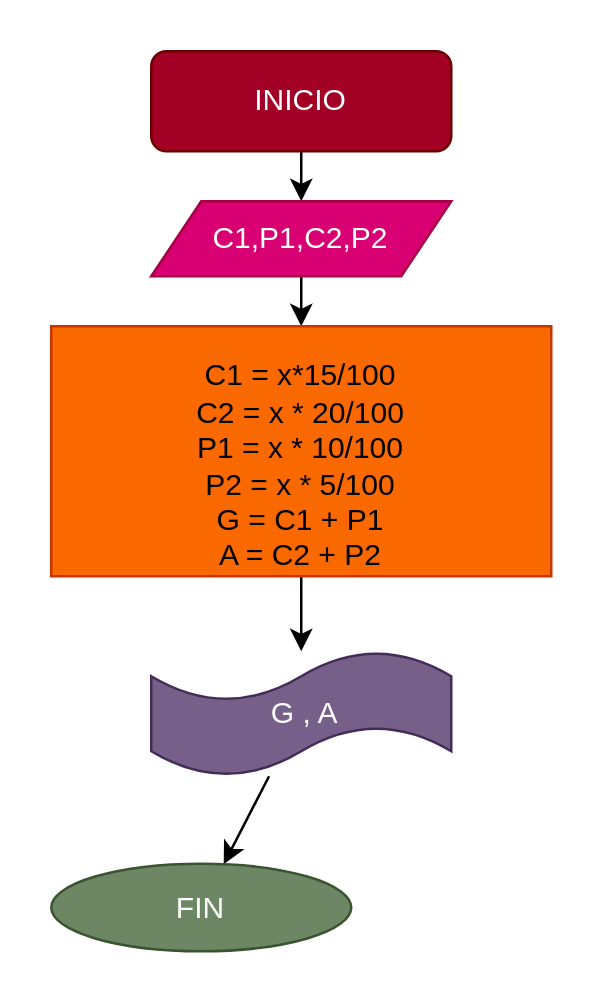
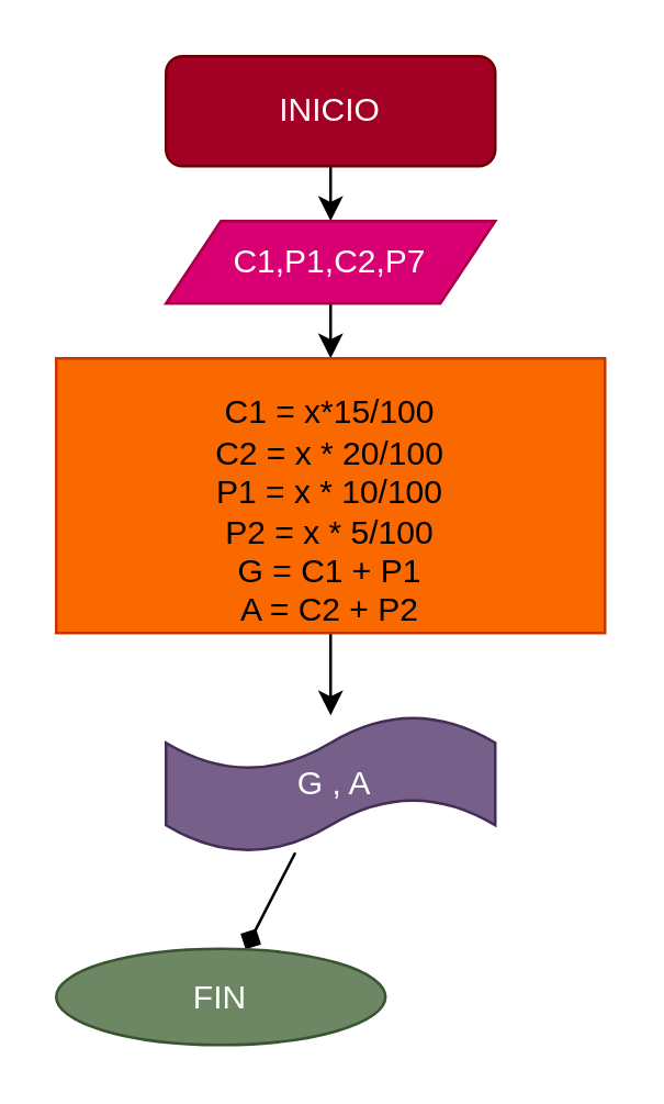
  <mxCell id="0" />
  <mxCell id="1" parent="0" />
  <mxCell id="2" value="" style="edgeStyle=none;html=1;" edge="1" parent="1" source="3" target="5"><mxGeometry relative="1" as="geometry" /></mxCell>
  <mxCell id="3" value="INICIO" style="whiteSpace=wrap;html=1;fillColor=#a20025;fontColor=#ffffff;strokeColor=#6F0000;rounded=1;" vertex="1" parent="1"><mxGeometry x="60" y="20" width="120" height="40" as="geometry" /></mxCell>
  <mxCell id="4" value="" style="edgeStyle=none;html=1;" edge="1" parent="1" source="5" target="7"><mxGeometry relative="1" as="geometry" /></mxCell>
- <mxCell id="5" value="C1,P1,C2,P2" style="shape=parallelogram;perimeter=parallelogramPerimeter;whiteSpace=wrap;html=1;fixedSize=1;fillColor=#d80073;fontColor=#ffffff;strokeColor=#A50040;" vertex="1" parent="1"><mxGeometry x="60" y="80" width="120" height="30" as="geometry" /></mxCell>
+ <mxCell id="5" value="C1,P1,C2,P7" style="shape=parallelogram;perimeter=parallelogramPerimeter;whiteSpace=wrap;html=1;fixedSize=1;fillColor=#d80073;fontColor=#ffffff;strokeColor=#A50040;" vertex="1" parent="1"><mxGeometry x="60" y="80" width="120" height="30" as="geometry" /></mxCell>
  <mxCell id="6" value="" style="edgeStyle=none;html=1;" edge="1" parent="1" source="7" target="9"><mxGeometry relative="1" as="geometry" /></mxCell>
  <mxCell id="7" value="&lt;p class=&quot;MsoNormal&quot;&gt;&lt;/p&gt;&lt;span&gt;C1 = x*15/100&lt;br&gt;C2 = x * 20/100&lt;/span&gt;&lt;br&gt;&lt;span&gt;P1 = x * 10/100&lt;/span&gt;&lt;br&gt;&lt;span&gt;P2 = x * 5/100&lt;/span&gt;&lt;br&gt;&lt;span&gt;G = C1 + P1&lt;br&gt;&lt;/span&gt;&lt;span&gt;A = C2 + P2&lt;/span&gt;&lt;span&gt;&lt;br&gt;&lt;/span&gt;" style="whiteSpace=wrap;html=1;fillColor=#fa6800;fontColor=#000000;strokeColor=#C73500;" vertex="1" parent="1"><mxGeometry x="20" y="130" width="200" height="100" as="geometry" /></mxCell>
- <mxCell id="8" value="" style="edgeStyle=none;html=1;" edge="1" parent="1" source="9" target="10"><mxGeometry relative="1" as="geometry" /></mxCell>
+ <mxCell id="8" value="" style="edgeStyle=none;html=1;endArrow=diamond;" edge="1" parent="1" source="9" target="10"><mxGeometry relative="1" as="geometry" /></mxCell>
  <mxCell id="9" value="&amp;nbsp;G , A" style="shape=tape;whiteSpace=wrap;html=1;fillColor=#76608a;fontColor=#ffffff;strokeColor=#432D57;" vertex="1" parent="1"><mxGeometry x="60" y="260" width="120" height="50" as="geometry" /></mxCell>
  <mxCell id="10" value="FIN" style="ellipse;whiteSpace=wrap;html=1;fillColor=#6d8764;fontColor=#ffffff;strokeColor=#3A5431;" vertex="1" parent="1"><mxGeometry x="20" y="345" width="120" height="35" as="geometry" /></mxCell>
